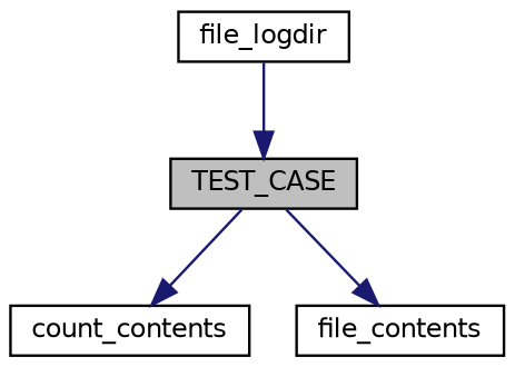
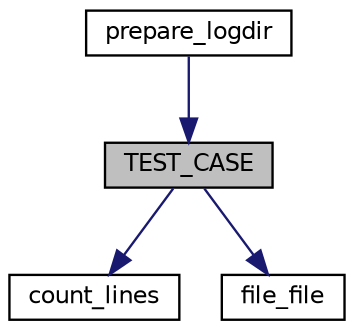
  digraph {
    rankdir=TB
    node [color=black fillcolor=white fontname=Helvetica fontsize=10 shape=record style=filled]
    edge [color=midnightblue fontname=Helvetica fontsize=10 labelfontname=Helvetica labelfontsize=10 style=solid]
    n1 [fillcolor=grey75 fontcolor=black height=0.2 label=TEST_CASE width=0.4]
-   n2 [height=0.2 label=count_contents width=0.4]
-   n3 [height=0.2 label=file_contents width=0.4]
-   n4 [height=0.2 label=file_logdir width=0.4]
+   n2 [height=0.2 label=count_lines width=0.4]
+   n3 [height=0.2 label=file_file width=0.4]
+   n4 [height=0.2 label=prepare_logdir width=0.4]
    n1 -> n2
    n1 -> n3
    n4 -> n1
  }
